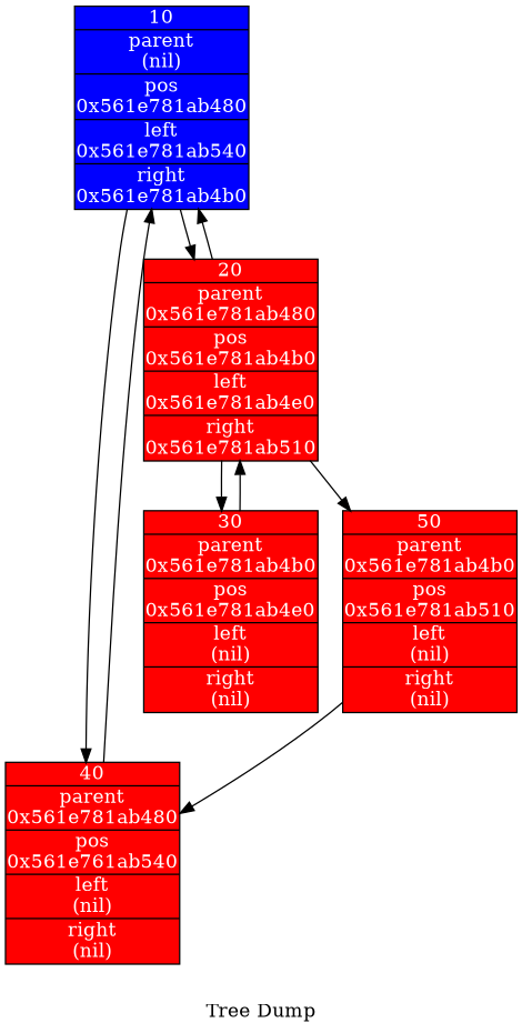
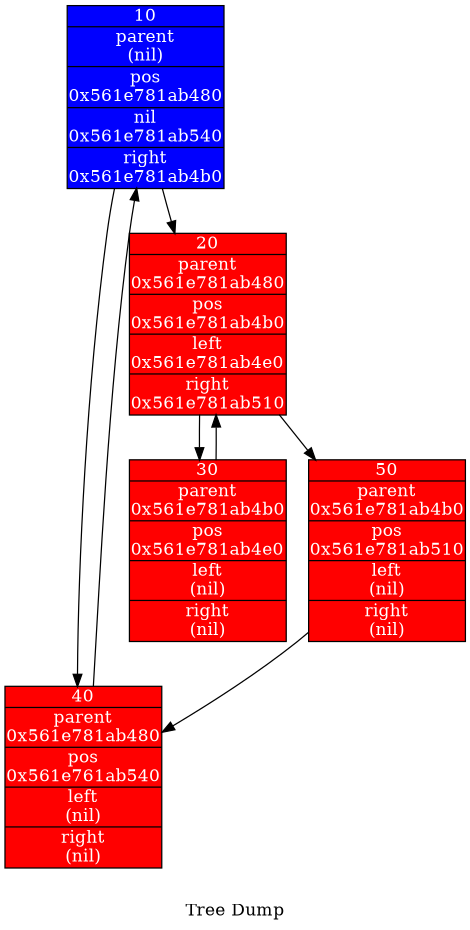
  digraph {
    label="Tree Dump"
    rankdir=TB
    node [fillcolor=red fontcolor="#FFFFFF" margin=0.01 shape=record style=filled]
-   n1 [fillcolor=blue label="{10 | parent\n(nil) | <f0> pos\n0x561e781ab480| left\n0x561e781ab540 | right\n0x561e781ab4b0\n}"]
+   n1 [fillcolor=blue label="{10 | parent\n(nil) | <f0> pos\n0x561e781ab480| nil\n0x561e781ab540 | right\n0x561e781ab4b0\n}"]
    n2 [label="{40 | parent\n0x561e781ab480 | <f0> pos\n0x561e761ab540| left\n(nil) | right\n(nil)\n}"]
    n3 [label="{20 | parent\n0x561e781ab480 | <f0> pos\n0x561e781ab4b0| left\n0x561e781ab4e0 | right\n0x561e781ab510\n}"]
    n4 [label="{30 | parent\n0x561e781ab4b0 | <f0> pos\n0x561e781ab4e0| left\n(nil) | right\n(nil)\n}"]
    n5 [label="{50 | parent\n0x561e781ab4b0 | <f0> pos\n0x561e781ab510| left\n(nil) | right\n(nil)\n}"]
    n1 -> n2
    n1 -> n3
    n2 -> n1
-   n3 -> n1
    n3 -> n4
    n3 -> n5
    n4 -> n3
    n5 -> n2
  }
